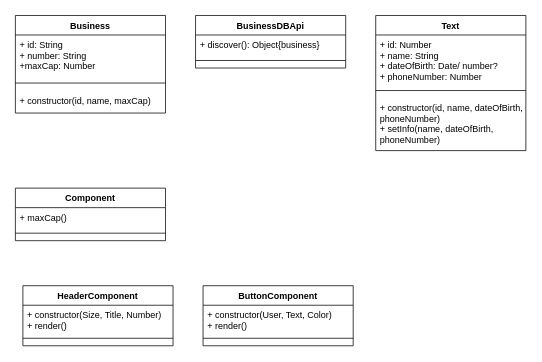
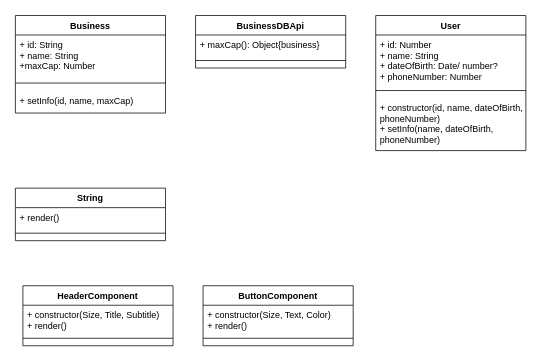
  <mxCell id="0" />
  <mxCell id="1" parent="0" />
  <mxCell id="2" value="Business" style="swimlane;fontStyle=1;align=center;verticalAlign=top;childLayout=stackLayout;horizontal=1;startSize=26;horizontalStack=0;resizeParent=1;resizeParentMax=0;resizeLast=0;collapsible=1;marginBottom=0;" vertex="1" parent="1"><mxGeometry x="20" y="20" width="200" height="130" as="geometry" /></mxCell>
- <mxCell id="3" value="+ id: String&#10;+ number: String&#10;+maxCap: Number" style="text;strokeColor=none;fillColor=none;align=left;verticalAlign=top;spacingLeft=4;spacingRight=4;overflow=hidden;rotatable=0;points=[[0,0.5],[1,0.5]];portConstraint=eastwest;" vertex="1" parent="2"><mxGeometry y="26" width="200" height="54" as="geometry" /></mxCell>
+ <mxCell id="3" value="+ id: String&#10;+ name: String&#10;+maxCap: Number" style="text;strokeColor=none;fillColor=none;align=left;verticalAlign=top;spacingLeft=4;spacingRight=4;overflow=hidden;rotatable=0;points=[[0,0.5],[1,0.5]];portConstraint=eastwest;" vertex="1" parent="2"><mxGeometry y="26" width="200" height="54" as="geometry" /></mxCell>
  <mxCell id="4" value="" style="line;strokeWidth=1;fillColor=none;align=left;verticalAlign=middle;spacingTop=-1;spacingLeft=3;spacingRight=3;rotatable=0;labelPosition=right;points=[];portConstraint=eastwest;" vertex="1" parent="2"><mxGeometry y="80" width="200" height="20" as="geometry" /></mxCell>
- <mxCell id="5" value="+ constructor(id, name, maxCap)" style="text;strokeColor=none;fillColor=none;align=left;verticalAlign=top;spacingLeft=4;spacingRight=4;overflow=hidden;rotatable=0;points=[[0,0.5],[1,0.5]];portConstraint=eastwest;" vertex="1" parent="2"><mxGeometry y="100" width="200" height="30" as="geometry" /></mxCell>
+ <mxCell id="5" value="+ setInfo(id, name, maxCap)" style="text;strokeColor=none;fillColor=none;align=left;verticalAlign=top;spacingLeft=4;spacingRight=4;overflow=hidden;rotatable=0;points=[[0,0.5],[1,0.5]];portConstraint=eastwest;" vertex="1" parent="2"><mxGeometry y="100" width="200" height="30" as="geometry" /></mxCell>
  <mxCell id="6" value="BusinessDBApi" style="swimlane;fontStyle=1;align=center;verticalAlign=top;childLayout=stackLayout;horizontal=1;startSize=26;horizontalStack=0;resizeParent=1;resizeParentMax=0;resizeLast=0;collapsible=1;marginBottom=0;" vertex="1" parent="1"><mxGeometry x="260" y="20" width="200" height="70" as="geometry" /></mxCell>
- <mxCell id="7" value="+ discover(): Object{business}" style="text;strokeColor=none;fillColor=none;align=left;verticalAlign=top;spacingLeft=4;spacingRight=4;overflow=hidden;rotatable=0;points=[[0,0.5],[1,0.5]];portConstraint=eastwest;" vertex="1" parent="6"><mxGeometry y="26" width="200" height="24" as="geometry" /></mxCell>
+ <mxCell id="7" value="+ maxCap(): Object{business}" style="text;strokeColor=none;fillColor=none;align=left;verticalAlign=top;spacingLeft=4;spacingRight=4;overflow=hidden;rotatable=0;points=[[0,0.5],[1,0.5]];portConstraint=eastwest;" vertex="1" parent="6"><mxGeometry y="26" width="200" height="24" as="geometry" /></mxCell>
  <mxCell id="8" value="" style="line;strokeWidth=1;fillColor=none;align=left;verticalAlign=middle;spacingTop=-1;spacingLeft=3;spacingRight=3;rotatable=0;labelPosition=right;points=[];portConstraint=eastwest;" vertex="1" parent="6"><mxGeometry y="50" width="200" height="20" as="geometry" /></mxCell>
- <mxCell id="9" value="Component" style="swimlane;fontStyle=1;align=center;verticalAlign=top;childLayout=stackLayout;horizontal=1;startSize=26;horizontalStack=0;resizeParent=1;resizeParentMax=0;resizeLast=0;collapsible=1;marginBottom=0;" vertex="1" parent="1"><mxGeometry x="20" y="250" width="200" height="70" as="geometry" /></mxCell>
- <mxCell id="10" value="+ maxCap()" style="text;strokeColor=none;fillColor=none;align=left;verticalAlign=top;spacingLeft=4;spacingRight=4;overflow=hidden;rotatable=0;points=[[0,0.5],[1,0.5]];portConstraint=eastwest;" vertex="1" parent="9"><mxGeometry y="26" width="200" height="24" as="geometry" /></mxCell>
+ <mxCell id="9" value="String" style="swimlane;fontStyle=1;align=center;verticalAlign=top;childLayout=stackLayout;horizontal=1;startSize=26;horizontalStack=0;resizeParent=1;resizeParentMax=0;resizeLast=0;collapsible=1;marginBottom=0;" vertex="1" parent="1"><mxGeometry x="20" y="250" width="200" height="70" as="geometry" /></mxCell>
+ <mxCell id="10" value="+ render()" style="text;strokeColor=none;fillColor=none;align=left;verticalAlign=top;spacingLeft=4;spacingRight=4;overflow=hidden;rotatable=0;points=[[0,0.5],[1,0.5]];portConstraint=eastwest;" vertex="1" parent="9"><mxGeometry y="26" width="200" height="24" as="geometry" /></mxCell>
  <mxCell id="11" value="" style="line;strokeWidth=1;fillColor=none;align=left;verticalAlign=middle;spacingTop=-1;spacingLeft=3;spacingRight=3;rotatable=0;labelPosition=right;points=[];portConstraint=eastwest;" vertex="1" parent="9"><mxGeometry y="50" width="200" height="20" as="geometry" /></mxCell>
  <mxCell id="12" value="ButtonComponent" style="swimlane;fontStyle=1;align=center;verticalAlign=top;childLayout=stackLayout;horizontal=1;startSize=26;horizontalStack=0;resizeParent=1;resizeParentMax=0;resizeLast=0;collapsible=1;marginBottom=0;" vertex="1" parent="1"><mxGeometry x="270" y="380" width="200" height="80" as="geometry" /></mxCell>
- <mxCell id="13" value="+ constructor(User, Text, Color)&#10;+ render()" style="text;strokeColor=none;fillColor=none;align=left;verticalAlign=top;spacingLeft=4;spacingRight=4;overflow=hidden;rotatable=0;points=[[0,0.5],[1,0.5]];portConstraint=eastwest;" vertex="1" parent="12"><mxGeometry y="26" width="200" height="34" as="geometry" /></mxCell>
+ <mxCell id="13" value="+ constructor(Size, Text, Color)&#10;+ render()" style="text;strokeColor=none;fillColor=none;align=left;verticalAlign=top;spacingLeft=4;spacingRight=4;overflow=hidden;rotatable=0;points=[[0,0.5],[1,0.5]];portConstraint=eastwest;" vertex="1" parent="12"><mxGeometry y="26" width="200" height="34" as="geometry" /></mxCell>
  <mxCell id="14" value="" style="line;strokeWidth=1;fillColor=none;align=left;verticalAlign=middle;spacingTop=-1;spacingLeft=3;spacingRight=3;rotatable=0;labelPosition=right;points=[];portConstraint=eastwest;" vertex="1" parent="12"><mxGeometry y="60" width="200" height="20" as="geometry" /></mxCell>
  <mxCell id="15" value="HeaderComponent" style="swimlane;fontStyle=1;align=center;verticalAlign=top;childLayout=stackLayout;horizontal=1;startSize=26;horizontalStack=0;resizeParent=1;resizeParentMax=0;resizeLast=0;collapsible=1;marginBottom=0;" vertex="1" parent="1"><mxGeometry x="30" y="380" width="200" height="80" as="geometry" /></mxCell>
- <mxCell id="16" value="+ constructor(Size, Title, Number)&#10;+ render()" style="text;strokeColor=none;fillColor=none;align=left;verticalAlign=top;spacingLeft=4;spacingRight=4;overflow=hidden;rotatable=0;points=[[0,0.5],[1,0.5]];portConstraint=eastwest;" vertex="1" parent="15"><mxGeometry y="26" width="200" height="34" as="geometry" /></mxCell>
+ <mxCell id="16" value="+ constructor(Size, Title, Subtitle)&#10;+ render()" style="text;strokeColor=none;fillColor=none;align=left;verticalAlign=top;spacingLeft=4;spacingRight=4;overflow=hidden;rotatable=0;points=[[0,0.5],[1,0.5]];portConstraint=eastwest;" vertex="1" parent="15"><mxGeometry y="26" width="200" height="34" as="geometry" /></mxCell>
  <mxCell id="17" value="" style="line;strokeWidth=1;fillColor=none;align=left;verticalAlign=middle;spacingTop=-1;spacingLeft=3;spacingRight=3;rotatable=0;labelPosition=right;points=[];portConstraint=eastwest;" vertex="1" parent="15"><mxGeometry y="60" width="200" height="20" as="geometry" /></mxCell>
- <mxCell id="18" value="Text" style="swimlane;fontStyle=1;align=center;verticalAlign=top;childLayout=stackLayout;horizontal=1;startSize=26;horizontalStack=0;resizeParent=1;resizeParentMax=0;resizeLast=0;collapsible=1;marginBottom=0;" vertex="1" parent="1"><mxGeometry x="500" y="20" width="200" height="180" as="geometry" /></mxCell>
+ <mxCell id="18" value="User" style="swimlane;fontStyle=1;align=center;verticalAlign=top;childLayout=stackLayout;horizontal=1;startSize=26;horizontalStack=0;resizeParent=1;resizeParentMax=0;resizeLast=0;collapsible=1;marginBottom=0;" vertex="1" parent="1"><mxGeometry x="500" y="20" width="200" height="180" as="geometry" /></mxCell>
  <mxCell id="19" value="+ id: Number&#10;+ name: String&#10;+ dateOfBirth: Date/ number?&#10;+ phoneNumber: Number" style="text;strokeColor=none;fillColor=none;align=left;verticalAlign=top;spacingLeft=4;spacingRight=4;overflow=hidden;rotatable=0;points=[[0,0.5],[1,0.5]];portConstraint=eastwest;" vertex="1" parent="18"><mxGeometry y="26" width="200" height="64" as="geometry" /></mxCell>
  <mxCell id="20" value="" style="line;strokeWidth=1;fillColor=none;align=left;verticalAlign=middle;spacingTop=-1;spacingLeft=3;spacingRight=3;rotatable=0;labelPosition=right;points=[];portConstraint=eastwest;" vertex="1" parent="18"><mxGeometry y="90" width="200" height="20" as="geometry" /></mxCell>
  <mxCell id="21" value="+ constructor(id, name, dateOfBirth, &#10;phoneNumber)&#10;+ setInfo(name, dateOfBirth, &#10;phoneNumber)" style="text;strokeColor=none;fillColor=none;align=left;verticalAlign=top;spacingLeft=4;spacingRight=4;overflow=hidden;rotatable=0;points=[[0,0.5],[1,0.5]];portConstraint=eastwest;" vertex="1" parent="18"><mxGeometry y="110" width="200" height="70" as="geometry" /></mxCell>
